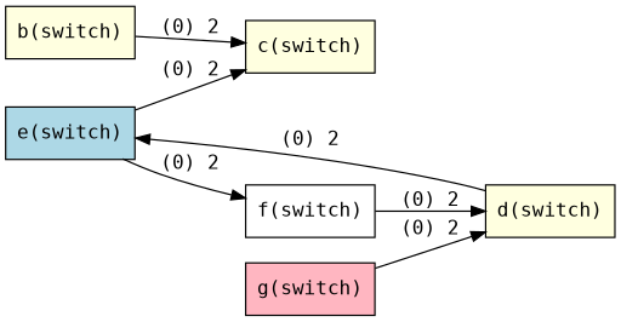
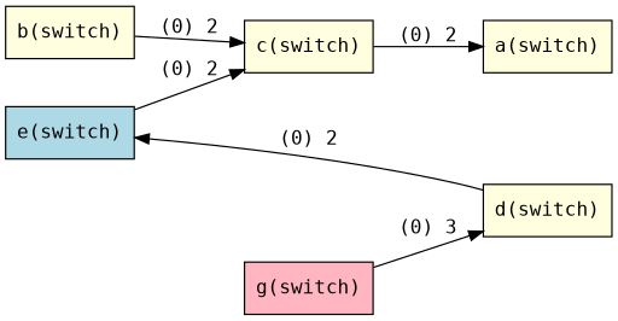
  digraph {
    fontname="DejaVu Sans Mono"
    rankdir=LR
    node [fillcolor=lightyellow fontname="DejaVu Sans Mono" shape=record style=filled]
    edge [fontname="DejaVu Sans Mono"]
+   n1 [label="a(switch)"]
    n2 [label="b(switch)"]
    n3 [label="c(switch)"]
    n4 [label="d(switch)"]
    n5 [fillcolor=lightblue label="e(switch)"]
-   n6 [fillcolor=white label="f(switch)"]
    n7 [fillcolor=lightpink label="g(switch)"]
    n2 -> n3 [label="(0) 2"]
+   n3 -> n1 [label="(0) 2"]
    n4 -> n5 [label="(0) 2"]
    n5 -> n3 [label="(0) 2"]
-   n5 -> n6 [label="(0) 2"]
-   n6 -> n4 [label="(0) 2"]
-   n7 -> n4 [label="(0) 2"]
+   n7 -> n4 [label="(0) 3"]
  }
